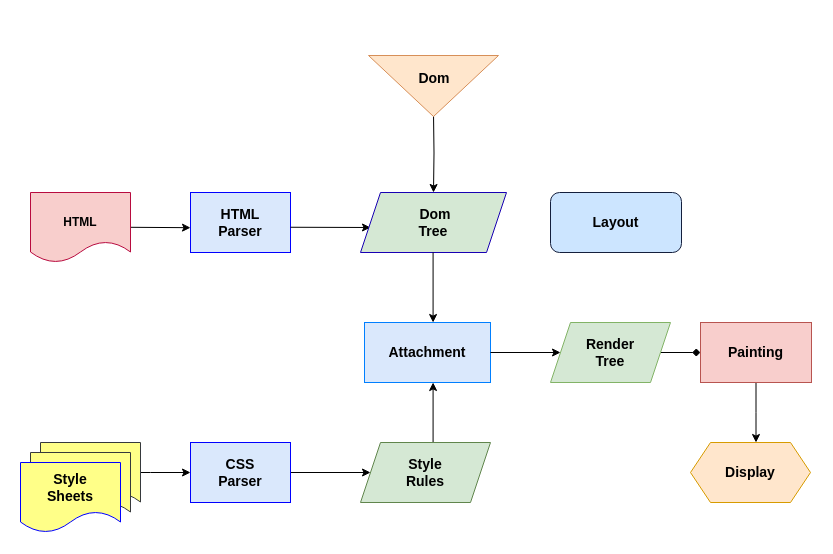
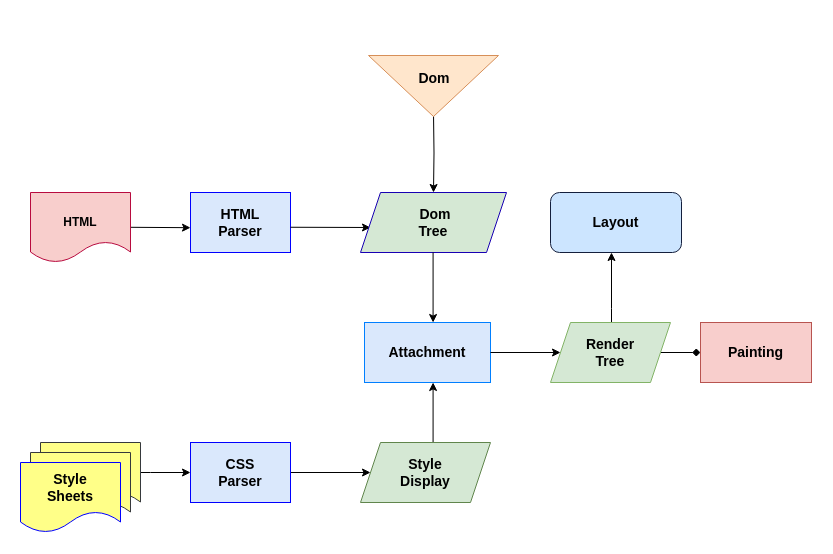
  <mxCell id="0" />
  <mxCell id="1" parent="0" />
  <mxCell id="2" value="" style="edgeStyle=orthogonalEdgeStyle;rounded=0;orthogonalLoop=1;jettySize=auto;html=1;curved=0;" parent="1" target="10" edge="1"><mxGeometry relative="1" as="geometry"><mxPoint x="433" y="112" as="sourcePoint" /></mxGeometry></mxCell>
  <mxCell id="3" value="" style="triangle;whiteSpace=wrap;html=1;rotation=90;fillColor=#ffe6cc;strokeColor=#D78F58;" parent="1" vertex="1"><mxGeometry x="402.5" y="20.5" width="61" height="130" as="geometry" /></mxCell>
  <mxCell id="4" value="&lt;font style=&quot;font-size: 14px;&quot;&gt;&lt;b&gt;Dom&lt;/b&gt;&lt;/font&gt;&lt;div style=&quot;font-size: 14px;&quot;&gt;&lt;br&gt;&lt;/div&gt;" style="text;html=1;align=center;verticalAlign=middle;whiteSpace=wrap;rounded=0;" parent="1" vertex="1"><mxGeometry x="404" y="70.5" width="60" height="30" as="geometry" /></mxCell>
  <mxCell id="5" value="" style="shape=document;whiteSpace=wrap;html=1;boundedLbl=1;fillColor=#f8cecc;strokeColor=#B80B3F;" parent="1" vertex="1"><mxGeometry x="30" y="192" width="100" height="70" as="geometry" /></mxCell>
  <mxCell id="6" value="&lt;b&gt;HTML&lt;/b&gt;" style="text;html=1;align=center;verticalAlign=middle;whiteSpace=wrap;rounded=0;" parent="1" vertex="1"><mxGeometry x="40" y="207" width="80" height="30" as="geometry" /></mxCell>
  <mxCell id="7" value="&lt;b style=&quot;font-size: 14px;&quot;&gt;&lt;font style=&quot;font-size: 14px;&quot;&gt;HTML&lt;/font&gt;&lt;/b&gt;&lt;div style=&quot;font-size: 14px;&quot;&gt;&lt;b style=&quot;&quot;&gt;&lt;font style=&quot;font-size: 14px;&quot;&gt;Parser&lt;/font&gt;&lt;/b&gt;&lt;/div&gt;" style="rounded=0;whiteSpace=wrap;html=1;fillColor=#dae8fc;strokeColor=#0000FF;" parent="1" vertex="1"><mxGeometry x="190" y="192" width="100" height="60" as="geometry" /></mxCell>
  <mxCell id="8" value="" style="endArrow=classic;html=1;rounded=0;entryX=0;entryY=0.5;entryDx=0;entryDy=0;exitX=1.004;exitY=0.423;exitDx=0;exitDy=0;exitPerimeter=0;" parent="1" edge="1"><mxGeometry width="50" height="50" relative="1" as="geometry"><mxPoint x="130.44" y="226.8" as="sourcePoint" /><mxPoint x="190" y="227.19" as="targetPoint" /></mxGeometry></mxCell>
  <mxCell id="9" value="" style="endArrow=classic;html=1;rounded=0;" parent="1" edge="1"><mxGeometry width="50" height="50" relative="1" as="geometry"><mxPoint x="290" y="226.76" as="sourcePoint" /><mxPoint x="370" y="227" as="targetPoint" /></mxGeometry></mxCell>
  <mxCell id="10" value="&lt;font style=&quot;font-size: 14px;&quot;&gt;&lt;b&gt;&amp;nbsp; Dom&amp;nbsp;&lt;/b&gt;&lt;/font&gt;&lt;div&gt;&lt;span style=&quot;font-size: 14px; background-color: initial;&quot;&gt;&lt;b&gt;Tree&lt;/b&gt;&lt;/span&gt;&lt;/div&gt;" style="shape=parallelogram;perimeter=parallelogramPerimeter;whiteSpace=wrap;html=1;fixedSize=1;fillColor=#d5e8d4;strokeColor=#1800B3;" parent="1" vertex="1"><mxGeometry x="360" y="192" width="146" height="60" as="geometry" /></mxCell>
  <mxCell id="11" value="" style="endArrow=classic;html=1;rounded=0;" parent="1" edge="1"><mxGeometry width="50" height="50" relative="1" as="geometry"><mxPoint x="432.58" y="252" as="sourcePoint" /><mxPoint x="432.58" y="322" as="targetPoint" /></mxGeometry></mxCell>
  <mxCell id="12" value="&lt;font style=&quot;font-size: 14px;&quot;&gt;&lt;b&gt;Attachment&lt;/b&gt;&lt;/font&gt;" style="rounded=0;whiteSpace=wrap;html=1;fillColor=#dae8fc;strokeColor=#007FFF;" parent="1" vertex="1"><mxGeometry x="364" y="322" width="126" height="60" as="geometry" /></mxCell>
  <mxCell id="13" value="" style="endArrow=classic;html=1;rounded=0;" parent="1" edge="1"><mxGeometry width="50" height="50" relative="1" as="geometry"><mxPoint x="432.58" y="442" as="sourcePoint" /><mxPoint x="432.58" y="382" as="targetPoint" /></mxGeometry></mxCell>
- <mxCell id="14" value="&lt;font style=&quot;font-size: 14px;&quot;&gt;&lt;b&gt;Style&lt;/b&gt;&lt;/font&gt;&lt;div style=&quot;font-size: 14px;&quot;&gt;&lt;font style=&quot;font-size: 14px;&quot;&gt;&lt;b&gt;Rules&lt;/b&gt;&lt;/font&gt;&lt;/div&gt;" style="shape=parallelogram;perimeter=parallelogramPerimeter;whiteSpace=wrap;html=1;fixedSize=1;fillColor=#d5e8d4;strokeColor=#60854C;" parent="1" vertex="1"><mxGeometry x="360" y="442" width="130" height="60" as="geometry" /></mxCell>
+ <mxCell id="14" value="&lt;font style=&quot;font-size: 14px;&quot;&gt;&lt;b&gt;Style&lt;/b&gt;&lt;/font&gt;&lt;div style=&quot;font-size: 14px;&quot;&gt;&lt;font style=&quot;font-size: 14px;&quot;&gt;&lt;b&gt;Display&lt;/b&gt;&lt;/font&gt;&lt;/div&gt;" style="shape=parallelogram;perimeter=parallelogramPerimeter;whiteSpace=wrap;html=1;fixedSize=1;fillColor=#d5e8d4;strokeColor=#60854C;" parent="1" vertex="1"><mxGeometry x="360" y="442" width="130" height="60" as="geometry" /></mxCell>
  <mxCell id="15" value="" style="endArrow=classic;html=1;rounded=0;entryX=0;entryY=0.5;entryDx=0;entryDy=0;" parent="1" target="14" edge="1"><mxGeometry width="50" height="50" relative="1" as="geometry"><mxPoint x="290" y="472" as="sourcePoint" /><mxPoint x="380" y="462" as="targetPoint" /></mxGeometry></mxCell>
  <mxCell id="16" value="&lt;font style=&quot;font-size: 14px;&quot;&gt;&lt;b&gt;CSS&lt;/b&gt;&lt;/font&gt;&lt;div style=&quot;font-size: 14px;&quot;&gt;&lt;font style=&quot;font-size: 14px;&quot;&gt;&lt;b&gt;Parser&lt;/b&gt;&lt;/font&gt;&lt;/div&gt;" style="rounded=0;whiteSpace=wrap;html=1;fillColor=#dae8fc;strokeColor=#0000FF;" parent="1" vertex="1"><mxGeometry x="190" y="442" width="100" height="60" as="geometry" /></mxCell>
  <mxCell id="17" value="" style="edgeStyle=orthogonalEdgeStyle;rounded=0;orthogonalLoop=1;jettySize=auto;html=1;" parent="1" source="27" target="16" edge="1"><mxGeometry relative="1" as="geometry"><Array as="points"><mxPoint x="150" y="472" /><mxPoint x="150" y="472" /></Array></mxGeometry></mxCell>
  <mxCell id="18" value="" style="endArrow=classic;html=1;rounded=0;" parent="1" edge="1"><mxGeometry width="50" height="50" relative="1" as="geometry"><mxPoint x="490" y="352" as="sourcePoint" /><mxPoint x="560" y="352" as="targetPoint" /></mxGeometry></mxCell>
+ <mxCell id="19" value="" style="edgeStyle=orthogonalEdgeStyle;rounded=0;orthogonalLoop=1;jettySize=auto;html=1;" parent="1" source="21" target="22" edge="1"><mxGeometry relative="1" as="geometry"><Array as="points"><mxPoint x="611" y="308" /><mxPoint x="611" y="308" /></Array></mxGeometry></mxCell>
  <mxCell id="20" value="" style="edgeStyle=orthogonalEdgeStyle;rounded=0;orthogonalLoop=1;jettySize=auto;html=1;endArrow=diamond;" parent="1" source="21" target="24" edge="1"><mxGeometry relative="1" as="geometry" /></mxCell>
  <mxCell id="21" value="&lt;b style=&quot;font-size: 14px;&quot;&gt;&lt;font style=&quot;font-size: 14px;&quot;&gt;Render&lt;/font&gt;&lt;/b&gt;&lt;div style=&quot;font-size: 14px;&quot;&gt;&lt;b style=&quot;&quot;&gt;&lt;font style=&quot;font-size: 14px;&quot;&gt;Tree&lt;/font&gt;&lt;/b&gt;&lt;/div&gt;" style="shape=parallelogram;perimeter=parallelogramPerimeter;whiteSpace=wrap;html=1;fixedSize=1;fillColor=#d5e8d4;strokeColor=#82b366;" parent="1" vertex="1"><mxGeometry x="550" y="322" width="120" height="60" as="geometry" /></mxCell>
  <mxCell id="22" value="&lt;b&gt;&lt;font style=&quot;font-size: 14px;&quot;&gt;Layout&lt;/font&gt;&lt;/b&gt;" style="whiteSpace=wrap;html=1;fillColor=#cce5ff;strokeColor=#141F3D;rounded=1;" parent="1" vertex="1"><mxGeometry x="550" y="192" width="131" height="60" as="geometry" /></mxCell>
- <mxCell id="23" value="" style="edgeStyle=orthogonalEdgeStyle;rounded=0;orthogonalLoop=1;jettySize=auto;html=1;" parent="1" source="24" target="25" edge="1"><mxGeometry relative="1" as="geometry"><Array as="points"><mxPoint x="756" y="412" /><mxPoint x="756" y="412" /></Array></mxGeometry></mxCell>
  <mxCell id="24" value="&lt;b&gt;&lt;font style=&quot;font-size: 14px;&quot;&gt;Painting&lt;/font&gt;&lt;/b&gt;" style="whiteSpace=wrap;html=1;fillColor=#f8cecc;strokeColor=#b85450;" parent="1" vertex="1"><mxGeometry x="700" y="322" width="111" height="60" as="geometry" /></mxCell>
- <mxCell id="25" value="&lt;font style=&quot;font-size: 14px;&quot;&gt;&lt;b&gt;Display&lt;/b&gt;&lt;/font&gt;" style="shape=hexagon;perimeter=hexagonPerimeter2;whiteSpace=wrap;html=1;fixedSize=1;fillColor=#ffe6cc;strokeColor=#d79b00;" parent="1" vertex="1"><mxGeometry x="690" y="442" width="120" height="60" as="geometry" /></mxCell>
  <mxCell id="26" value="" style="group" parent="1" vertex="1" connectable="0"><mxGeometry x="20" y="442" width="120" height="90" as="geometry" /></mxCell>
  <mxCell id="27" value="" style="shape=document;whiteSpace=wrap;html=1;boundedLbl=1;fillColor=#ffff88;strokeColor=#36393d;" parent="26" vertex="1"><mxGeometry x="20" width="100" height="70" as="geometry" /></mxCell>
  <mxCell id="28" value="" style="shape=document;whiteSpace=wrap;html=1;boundedLbl=1;fillColor=#ffff88;strokeColor=#36393d;" parent="26" vertex="1"><mxGeometry x="10" y="10" width="100" height="70" as="geometry" /></mxCell>
  <mxCell id="29" value="&lt;font style=&quot;font-size: 14px;&quot;&gt;&lt;b&gt;Style&lt;/b&gt;&lt;/font&gt;&lt;div style=&quot;font-size: 14px;&quot;&gt;&lt;font style=&quot;font-size: 14px;&quot;&gt;&lt;b&gt;Sheets&lt;/b&gt;&lt;/font&gt;&lt;/div&gt;" style="shape=document;whiteSpace=wrap;html=1;boundedLbl=1;fillColor=#ffff88;strokeColor=#0000FF;" parent="26" vertex="1"><mxGeometry y="20" width="100" height="70" as="geometry" /></mxCell>
